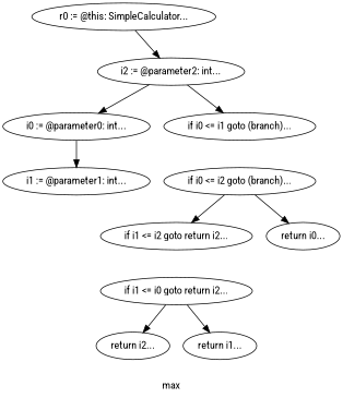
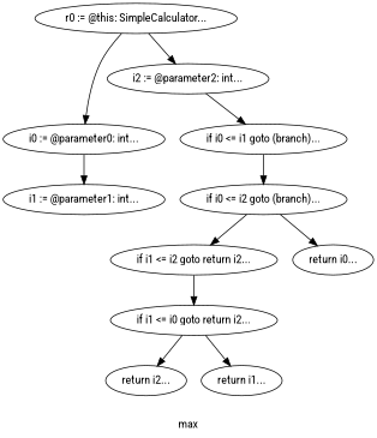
  digraph {
    fontname="Roboto Condensed"
    label=max
    node [fontname="Roboto Condensed"]
    edge [fontname="Roboto Condensed"]
    n1 [label="r0 := @this: SimpleCalculator..."]
    n2 [label="i0 := @parameter0: int..."]
    n3 [label="i2 := @parameter2: int..."]
    n4 [label="i1 := @parameter1: int..."]
    n5 [label="if i0 <= i1 goto (branch)..."]
    n6 [label="if i0 <= i2 goto (branch)..."]
    n7 [label="if i1 <= i2 goto return i2..."]
    n8 [label="return i0..."]
    n9 [label="if i1 <= i0 goto return i2..."]
    n10 [label="return i2..."]
    n11 [label="return i1..."]
-   n3 -> n2
+   n1 -> n2
    n1 -> n3
    n2 -> n4
    n3 -> n5
+   n5 -> n6
    n6 -> n7
    n6 -> n8
+   n7 -> n9
    n9 -> n10
    n9 -> n11
  }
